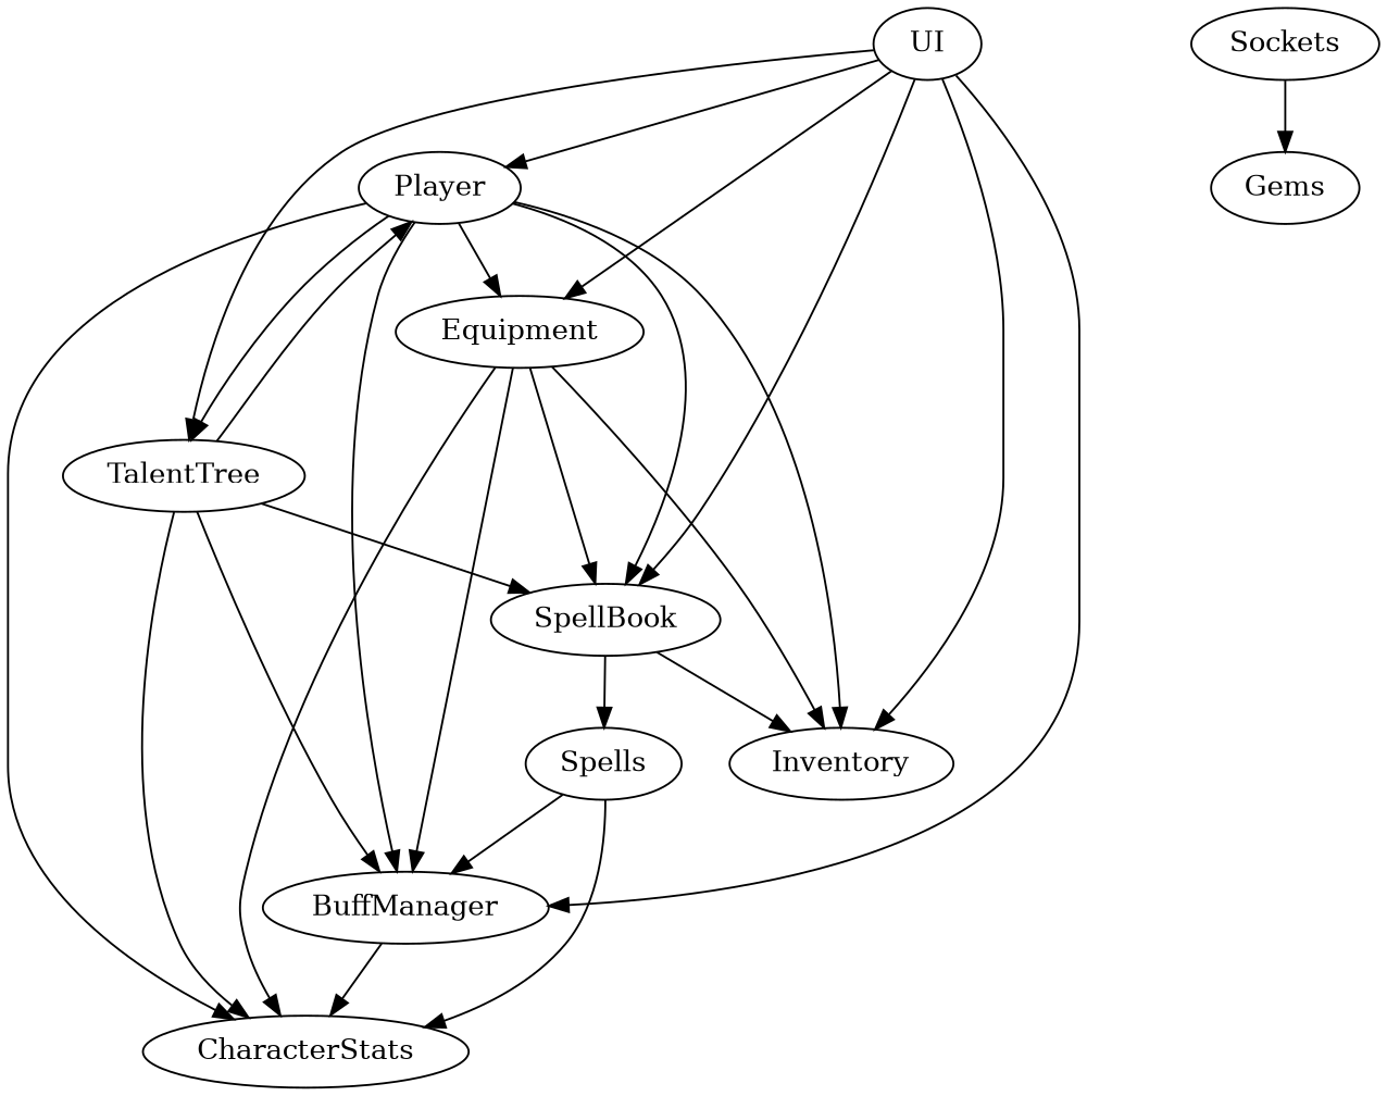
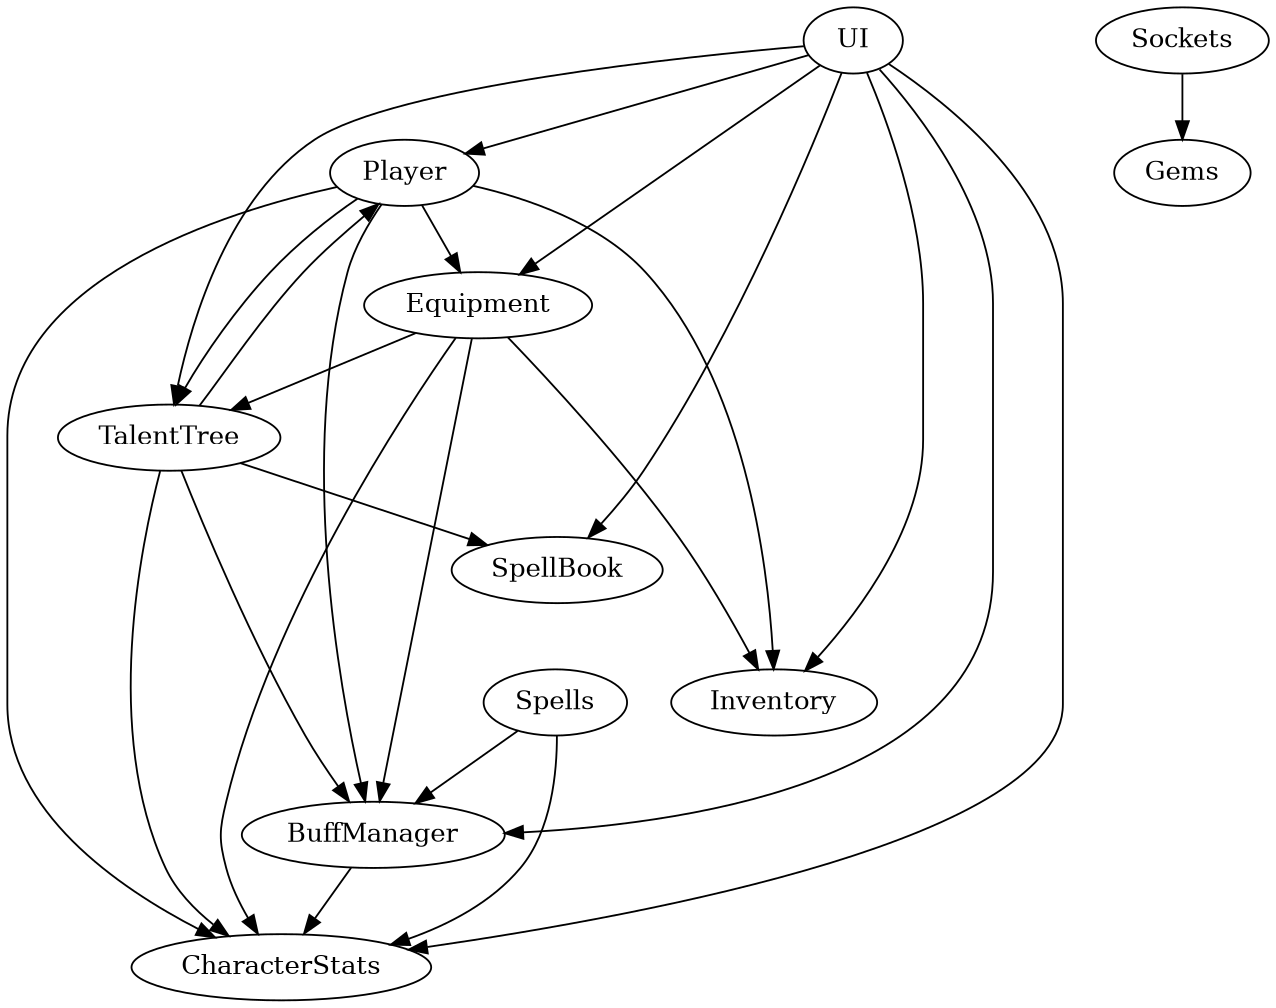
  digraph {
    UI
    Player
    Inventory
    Equipment
    TalentTree
    CharacterStats
    SpellBook
    BuffManager
    Spells
    Sockets
    Gems
    UI -> Player
    UI -> Inventory
    UI -> Equipment
    UI -> TalentTree
+   UI -> CharacterStats
    UI -> SpellBook
    UI -> BuffManager
    Player -> Inventory
    Player -> Equipment
    Player -> TalentTree
    Player -> CharacterStats
-   Player -> SpellBook
    Player -> BuffManager
    Equipment -> Inventory
    Equipment -> CharacterStats
-   Equipment -> SpellBook
+   Equipment -> TalentTree
    Equipment -> BuffManager
    TalentTree -> Player
    TalentTree -> CharacterStats
    TalentTree -> SpellBook
    TalentTree -> BuffManager
-   SpellBook -> Inventory
-   SpellBook -> Spells
    BuffManager -> CharacterStats
    Spells -> CharacterStats
    Spells -> BuffManager
    Sockets -> Gems
  }
